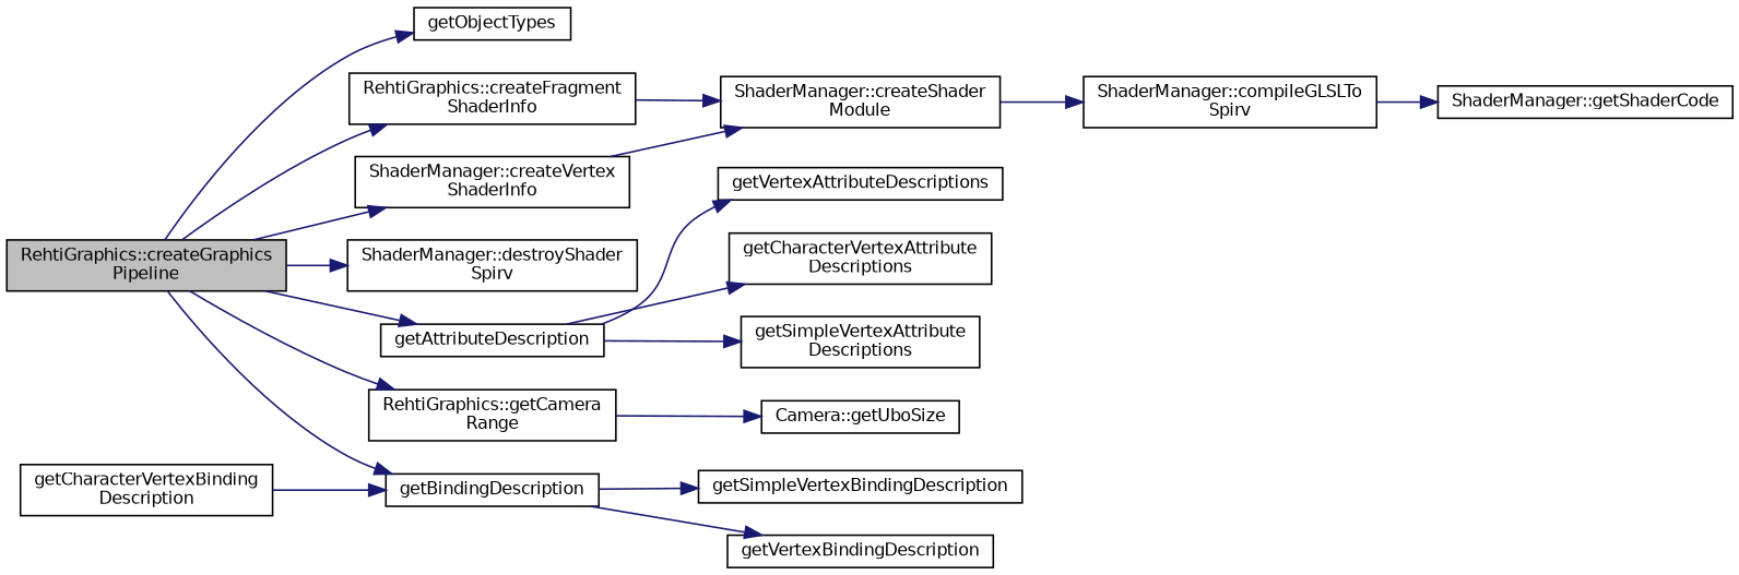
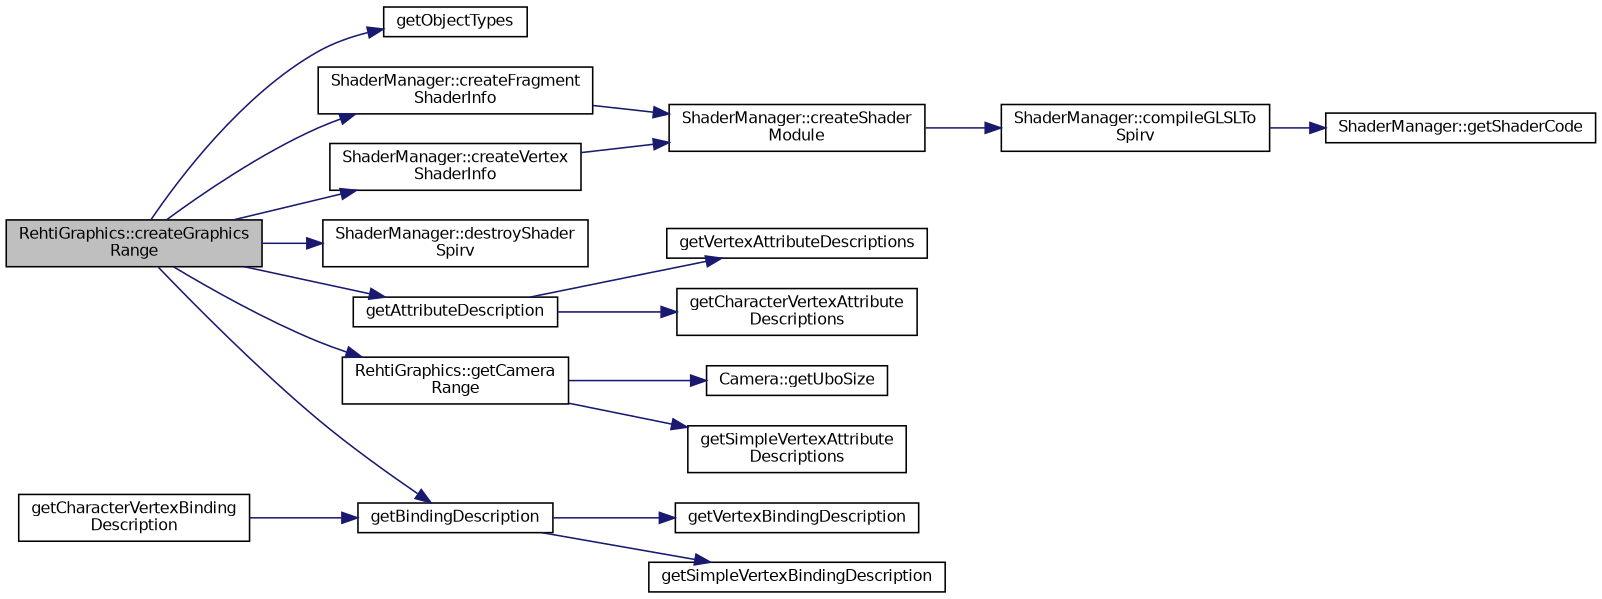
  digraph {
    rankdir=LR
    node [color=black fillcolor=white fontname=Helvetica fontsize=10 shape=record style=filled]
    edge [color=midnightblue fontname=Helvetica fontsize=10 labelfontname=Helvetica labelfontsize=10 style=solid]
-   n1 [fillcolor=grey75 fontcolor=black height=0.2 label="RehtiGraphics::createGraphics\lPipeline" width=0.4]
-   n2 [height=0.2 label="RehtiGraphics::createFragment\lShaderInfo" width=0.4]
+   n1 [fillcolor=grey75 fontcolor=black height=0.2 label="RehtiGraphics::createGraphics\lRange" width=0.4]
+   n2 [height=0.2 label="ShaderManager::createFragment\lShaderInfo" width=0.4]
    n3 [height=0.2 label="ShaderManager::createVertex\lShaderInfo" width=0.4]
    n4 [height=0.2 label="ShaderManager::destroyShader\lSpirv" width=0.4]
    n5 [height=0.2 label=getAttributeDescription width=0.4]
    n6 [height=0.2 label=getBindingDescription width=0.4]
    n7 [height=0.2 label="RehtiGraphics::getCamera\lRange" width=0.4]
    n8 [height=0.2 label=getObjectTypes width=0.4]
    n9 [height=0.2 label="ShaderManager::createShader\lModule" width=0.4]
    n10 [height=0.2 label="getCharacterVertexAttribute\lDescriptions" width=0.4]
    n11 [height=0.2 label="getSimpleVertexAttribute\lDescriptions" width=0.4]
    n12 [height=0.2 label=getVertexAttributeDescriptions width=0.4]
    n13 [height=0.2 label=getSimpleVertexBindingDescription width=0.4]
    n14 [height=0.2 label=getVertexBindingDescription width=0.4]
    n15 [height=0.2 label="Camera::getUboSize" width=0.4]
    n16 [height=0.2 label="ShaderManager::compileGLSLTo\lSpirv" width=0.4]
    n17 [height=0.2 label="ShaderManager::getShaderCode" width=0.4]
    n18 [height=0.2 label="getCharacterVertexBinding\lDescription" width=0.4]
    n1 -> n2
    n1 -> n3
    n1 -> n4
    n1 -> n5
    n1 -> n6
    n1 -> n7
    n1 -> n8
    n2 -> n9
    n3 -> n9
    n5 -> n10
-   n5 -> n11
+   n7 -> n11
    n5 -> n12
    n6 -> n13
    n6 -> n14
    n7 -> n15
    n9 -> n16
    n16 -> n17
    n18 -> n6
  }
